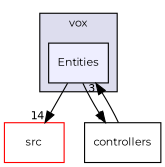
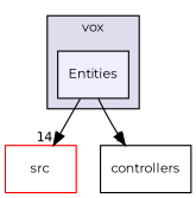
  digraph {
    compound=true
    fontname=Montserrat
    node [fontname=Montserrat fontsize=10 shape=box style=filled]
    edge [fontname=Montserrat labeldistance=1.5 labelfontname=Helvetica labelfontsize=10]
    n1 [fillcolor="#eeeeff" label=Entities pencolor=black]
    n2 [color=red fillcolor=white label=src]
    n3 [label=controllers style=""]
    subgraph cluster_1 {
      bgcolor="#ddddee"
      fontsize=10
      label=vox
      pencolor=black
      n1
    }
    n1 -> n2 [headlabel=14]
    n1 -> n3 [headlabel=2]
-   n3 -> n1 [headlabel=3]
  }
